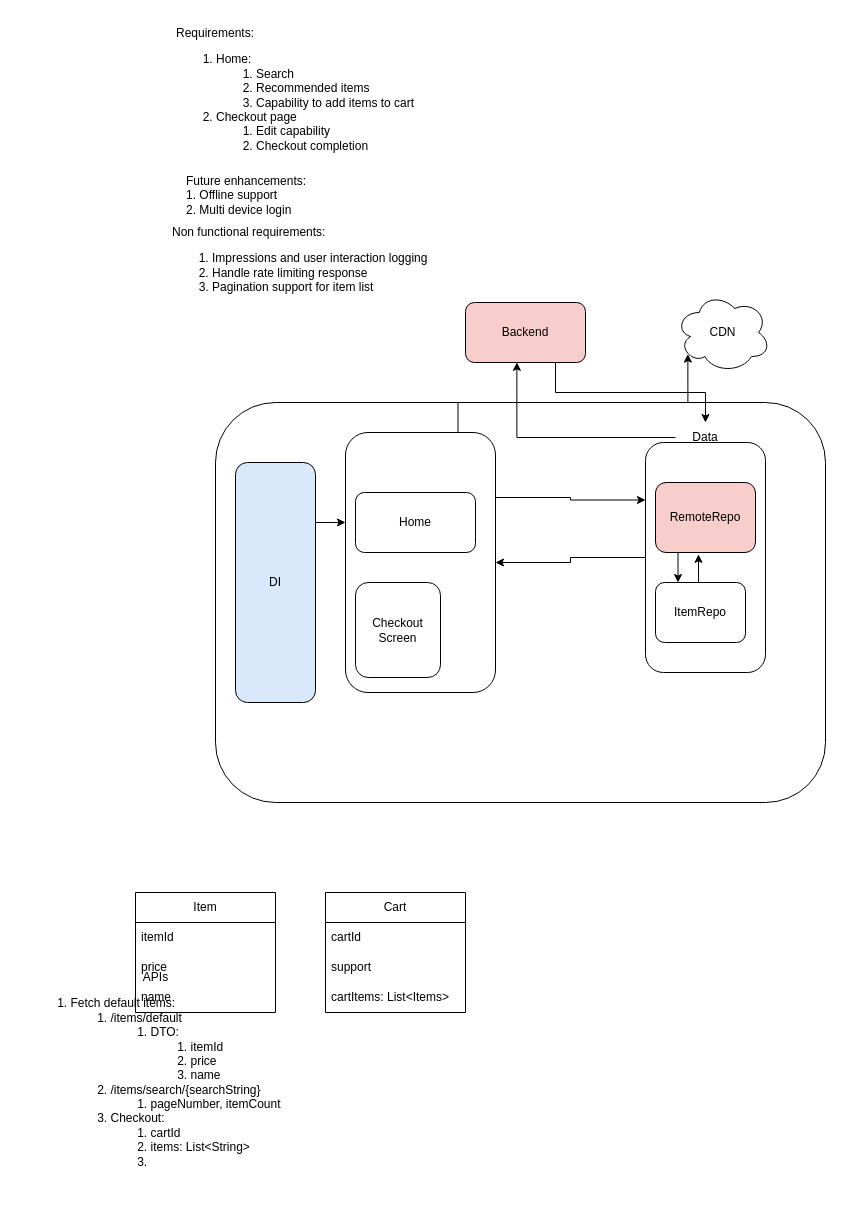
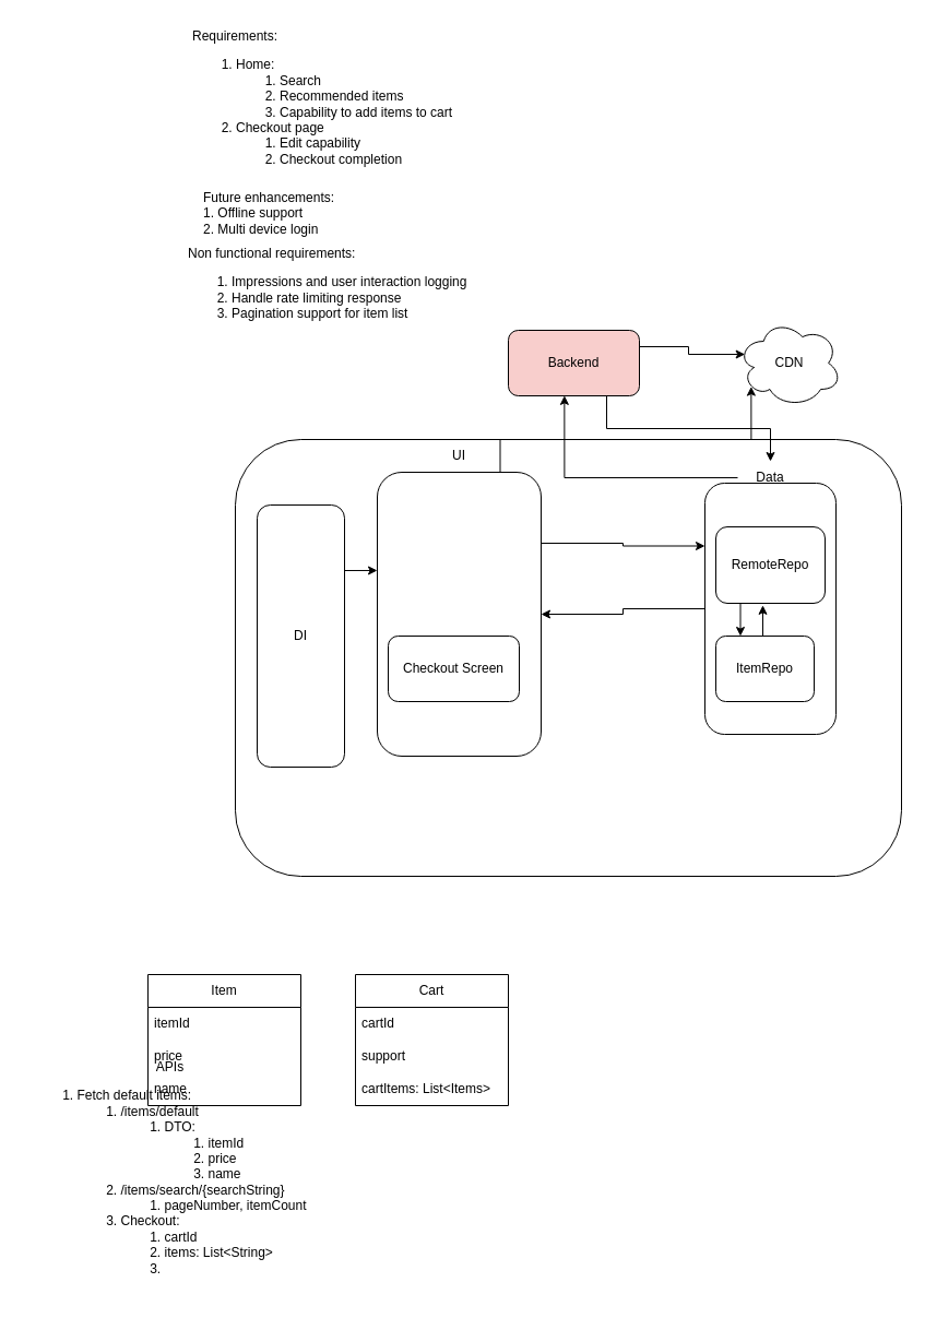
  <mxCell id="0" />
  <mxCell id="1" parent="0" />
  <mxCell id="2" value="Requirements:&lt;div&gt;&lt;ol&gt;&lt;li&gt;Home:&lt;/li&gt;&lt;ol&gt;&lt;li style=&quot;&quot;&gt;Search&lt;/li&gt;&lt;li style=&quot;&quot;&gt;Recommended items&lt;/li&gt;&lt;li style=&quot;&quot;&gt;Capability to add items to cart&lt;/li&gt;&lt;/ol&gt;&lt;li&gt;Checkout page&lt;/li&gt;&lt;ol&gt;&lt;li&gt;Edit capability&lt;/li&gt;&lt;li&gt;Checkout completion&lt;/li&gt;&lt;/ol&gt;&lt;/ol&gt;&lt;/div&gt;" style="text;html=1;align=left;verticalAlign=middle;resizable=0;points=[];autosize=1;strokeColor=none;fillColor=none;" vertex="1" parent="1"><mxGeometry x="174" y="20" width="260" height="150" as="geometry" /></mxCell>
  <mxCell id="3" value="Future enhancements:&lt;div&gt;1. Offline support&lt;/div&gt;&lt;div&gt;2. Multi device login&lt;/div&gt;" style="text;html=1;align=left;verticalAlign=middle;resizable=0;points=[];autosize=1;strokeColor=none;fillColor=none;" vertex="1" parent="1"><mxGeometry x="184" y="165" width="140" height="60" as="geometry" /></mxCell>
  <mxCell id="4" value="Non functional requirements:&lt;div&gt;&lt;ol&gt;&lt;li&gt;Impressions and user interaction logging&lt;/li&gt;&lt;li&gt;Handle rate limiting response&lt;/li&gt;&lt;li&gt;Pagination support for item list&lt;/li&gt;&lt;/ol&gt;&lt;/div&gt;" style="text;html=1;align=left;verticalAlign=middle;resizable=0;points=[];autosize=1;strokeColor=none;fillColor=none;" vertex="1" parent="1"><mxGeometry x="170" y="215" width="280" height="100" as="geometry" /></mxCell>
  <mxCell id="5" value="" style="rounded=1;whiteSpace=wrap;html=1;" vertex="1" parent="1"><mxGeometry x="215" y="402" width="610" height="400" as="geometry" /></mxCell>
- <mxCell id="6" value="Home" style="rounded=1;whiteSpace=wrap;html=1;" vertex="1" parent="1"><mxGeometry x="355" y="492" width="120" height="60" as="geometry" /></mxCell>
- <mxCell id="7" value="Checkout Screen" style="rounded=1;whiteSpace=wrap;html=1;" vertex="1" parent="1"><mxGeometry x="355" y="582" width="85" height="95" as="geometry" /></mxCell>
+ <mxCell id="7" value="Checkout Screen" style="rounded=1;whiteSpace=wrap;html=1;" vertex="1" parent="1"><mxGeometry x="355" y="582" width="120" height="60" as="geometry" /></mxCell>
  <mxCell id="8" style="edgeStyle=orthogonalEdgeStyle;rounded=0;orthogonalLoop=1;jettySize=auto;html=1;exitX=0;exitY=0.5;exitDx=0;exitDy=0;entryX=1;entryY=0.5;entryDx=0;entryDy=0;" edge="1" parent="1" source="9" target="20"><mxGeometry relative="1" as="geometry" /></mxCell>
  <mxCell id="9" value="" style="rounded=1;whiteSpace=wrap;html=1;" vertex="1" parent="1"><mxGeometry x="645" y="442" width="120" height="230" as="geometry" /></mxCell>
  <mxCell id="10" value="Data" style="text;html=1;align=center;verticalAlign=middle;whiteSpace=wrap;rounded=0;" vertex="1" parent="1"><mxGeometry x="675" y="422" width="60" height="30" as="geometry" /></mxCell>
  <mxCell id="11" style="edgeStyle=orthogonalEdgeStyle;rounded=0;orthogonalLoop=1;jettySize=auto;html=1;exitX=0.25;exitY=1;exitDx=0;exitDy=0;entryX=0.25;entryY=0;entryDx=0;entryDy=0;" edge="1" parent="1" source="12" target="13"><mxGeometry relative="1" as="geometry" /></mxCell>
- <mxCell id="12" value="RemoteRepo" style="rounded=1;whiteSpace=wrap;html=1;fillColor=#f8cecc;" vertex="1" parent="1"><mxGeometry x="655" y="482" width="100" height="70" as="geometry" /></mxCell>
+ <mxCell id="12" value="RemoteRepo" style="rounded=1;whiteSpace=wrap;html=1;" vertex="1" parent="1"><mxGeometry x="655" y="482" width="100" height="70" as="geometry" /></mxCell>
  <mxCell id="13" value="ItemRepo" style="rounded=1;whiteSpace=wrap;html=1;" vertex="1" parent="1"><mxGeometry x="655" y="582" width="90" height="60" as="geometry" /></mxCell>
  <mxCell id="14" style="edgeStyle=orthogonalEdgeStyle;rounded=0;orthogonalLoop=1;jettySize=auto;html=1;exitX=0.5;exitY=0;exitDx=0;exitDy=0;entryX=0.43;entryY=1.026;entryDx=0;entryDy=0;entryPerimeter=0;" edge="1" parent="1" source="13" target="12"><mxGeometry relative="1" as="geometry" /></mxCell>
  <mxCell id="15" style="edgeStyle=orthogonalEdgeStyle;rounded=0;orthogonalLoop=1;jettySize=auto;html=1;exitX=0.75;exitY=1;exitDx=0;exitDy=0;" edge="1" parent="1" source="16" target="10"><mxGeometry relative="1" as="geometry" /></mxCell>
  <mxCell id="16" value="Backend" style="rounded=1;whiteSpace=wrap;html=1;fillColor=#f8cecc;" vertex="1" parent="1"><mxGeometry x="465" y="302" width="120" height="60" as="geometry" /></mxCell>
  <mxCell id="17" value="CDN" style="ellipse;shape=cloud;whiteSpace=wrap;html=1;" vertex="1" parent="1"><mxGeometry x="675" y="292" width="95" height="80" as="geometry" /></mxCell>
+ <mxCell id="18" style="edgeStyle=orthogonalEdgeStyle;rounded=0;orthogonalLoop=1;jettySize=auto;html=1;exitX=1;exitY=0.25;exitDx=0;exitDy=0;entryX=0.07;entryY=0.4;entryDx=0;entryDy=0;entryPerimeter=0;" edge="1" parent="1" source="16" target="17"><mxGeometry relative="1" as="geometry" /></mxCell>
  <mxCell id="19" style="edgeStyle=orthogonalEdgeStyle;rounded=0;orthogonalLoop=1;jettySize=auto;html=1;exitX=1;exitY=0.25;exitDx=0;exitDy=0;entryX=0;entryY=0.25;entryDx=0;entryDy=0;" edge="1" parent="1" source="20" target="9"><mxGeometry relative="1" as="geometry" /></mxCell>
  <mxCell id="20" value="" style="rounded=1;whiteSpace=wrap;html=1;fillColor=none;" vertex="1" parent="1"><mxGeometry x="345" y="432" width="150" height="260" as="geometry" /></mxCell>
  <mxCell id="21" style="edgeStyle=orthogonalEdgeStyle;rounded=0;orthogonalLoop=1;jettySize=auto;html=1;exitX=0;exitY=0.5;exitDx=0;exitDy=0;entryX=0.428;entryY=0.997;entryDx=0;entryDy=0;entryPerimeter=0;" edge="1" parent="1" source="10" target="16"><mxGeometry relative="1" as="geometry" /></mxCell>
- <mxCell id="23" value="DI" style="rounded=1;whiteSpace=wrap;html=1;fillColor=#dae8fc;" vertex="1" parent="1"><mxGeometry x="235" y="462" width="80" height="240" as="geometry" /></mxCell>
+ <mxCell id="22" value="UI" style="text;html=1;align=center;verticalAlign=middle;whiteSpace=wrap;rounded=0;" vertex="1" parent="1"><mxGeometry x="390" y="402" width="60" height="30" as="geometry" /></mxCell>
+ <mxCell id="23" value="DI" style="rounded=1;whiteSpace=wrap;html=1;" vertex="1" parent="1"><mxGeometry x="235" y="462" width="80" height="240" as="geometry" /></mxCell>
  <mxCell id="24" style="edgeStyle=orthogonalEdgeStyle;rounded=0;orthogonalLoop=1;jettySize=auto;html=1;exitX=1;exitY=0.25;exitDx=0;exitDy=0;entryX=0;entryY=0.346;entryDx=0;entryDy=0;entryPerimeter=0;" edge="1" parent="1" source="23" target="20"><mxGeometry relative="1" as="geometry" /></mxCell>
  <mxCell id="25" style="edgeStyle=orthogonalEdgeStyle;rounded=0;orthogonalLoop=1;jettySize=auto;html=1;exitX=0.75;exitY=0;exitDx=0;exitDy=0;entryX=0.13;entryY=0.77;entryDx=0;entryDy=0;entryPerimeter=0;" edge="1" parent="1" source="20" target="17"><mxGeometry relative="1" as="geometry" /></mxCell>
  <mxCell id="26" value="Item" style="swimlane;fontStyle=0;childLayout=stackLayout;horizontal=1;startSize=30;horizontalStack=0;resizeParent=1;resizeParentMax=0;resizeLast=0;collapsible=1;marginBottom=0;whiteSpace=wrap;html=1;" vertex="1" parent="1"><mxGeometry x="135" y="892" width="140" height="120" as="geometry" /></mxCell>
  <mxCell id="27" value="itemId" style="text;strokeColor=none;fillColor=none;align=left;verticalAlign=middle;spacingLeft=4;spacingRight=4;overflow=hidden;points=[[0,0.5],[1,0.5]];portConstraint=eastwest;rotatable=0;whiteSpace=wrap;html=1;" vertex="1" parent="26"><mxGeometry y="30" width="140" height="30" as="geometry" /></mxCell>
  <mxCell id="28" value="price" style="text;strokeColor=none;fillColor=none;align=left;verticalAlign=middle;spacingLeft=4;spacingRight=4;overflow=hidden;points=[[0,0.5],[1,0.5]];portConstraint=eastwest;rotatable=0;whiteSpace=wrap;html=1;" vertex="1" parent="26"><mxGeometry y="60" width="140" height="30" as="geometry" /></mxCell>
  <mxCell id="29" value="name" style="text;strokeColor=none;fillColor=none;align=left;verticalAlign=middle;spacingLeft=4;spacingRight=4;overflow=hidden;points=[[0,0.5],[1,0.5]];portConstraint=eastwest;rotatable=0;whiteSpace=wrap;html=1;" vertex="1" parent="26"><mxGeometry y="90" width="140" height="30" as="geometry" /></mxCell>
  <mxCell id="30" value="Cart" style="swimlane;fontStyle=0;childLayout=stackLayout;horizontal=1;startSize=30;horizontalStack=0;resizeParent=1;resizeParentMax=0;resizeLast=0;collapsible=1;marginBottom=0;whiteSpace=wrap;html=1;" vertex="1" parent="1"><mxGeometry x="325" y="892" width="140" height="120" as="geometry" /></mxCell>
  <mxCell id="31" value="cartId" style="text;strokeColor=none;fillColor=none;align=left;verticalAlign=middle;spacingLeft=4;spacingRight=4;overflow=hidden;points=[[0,0.5],[1,0.5]];portConstraint=eastwest;rotatable=0;whiteSpace=wrap;html=1;" vertex="1" parent="30"><mxGeometry y="30" width="140" height="30" as="geometry" /></mxCell>
  <mxCell id="32" value="support" style="text;strokeColor=none;fillColor=none;align=left;verticalAlign=middle;spacingLeft=4;spacingRight=4;overflow=hidden;points=[[0,0.5],[1,0.5]];portConstraint=eastwest;rotatable=0;whiteSpace=wrap;html=1;" vertex="1" parent="30"><mxGeometry y="60" width="140" height="30" as="geometry" /></mxCell>
  <mxCell id="33" value="cartItems: List&amp;lt;Items&amp;gt;" style="text;strokeColor=none;fillColor=none;align=left;verticalAlign=middle;spacingLeft=4;spacingRight=4;overflow=hidden;points=[[0,0.5],[1,0.5]];portConstraint=eastwest;rotatable=0;whiteSpace=wrap;html=1;" vertex="1" parent="30"><mxGeometry y="90" width="140" height="30" as="geometry" /></mxCell>
  <mxCell id="34" value="APIs&lt;br&gt;&lt;div style=&quot;text-align: left;&quot;&gt;&lt;ol&gt;&lt;li&gt;Fetch default items:&lt;/li&gt;&lt;ol&gt;&lt;li&gt;/items/default&lt;/li&gt;&lt;ol&gt;&lt;li&gt;DTO:&lt;/li&gt;&lt;ol&gt;&lt;li&gt;itemId&lt;/li&gt;&lt;li&gt;price&lt;/li&gt;&lt;li&gt;name&lt;/li&gt;&lt;/ol&gt;&lt;/ol&gt;&lt;li&gt;/items/search/{searchString}&lt;/li&gt;&lt;ol&gt;&lt;li&gt;pageNumber, itemCount&lt;/li&gt;&lt;/ol&gt;&lt;li&gt;Checkout:&lt;/li&gt;&lt;ol&gt;&lt;li&gt;cartId&lt;/li&gt;&lt;li&gt;items: List&amp;lt;String&amp;gt;&lt;/li&gt;&lt;li&gt;&lt;br&gt;&lt;/li&gt;&lt;/ol&gt;&lt;/ol&gt;&lt;/ol&gt;&lt;/div&gt;" style="text;html=1;align=center;verticalAlign=middle;resizable=0;points=[];autosize=1;strokeColor=none;fillColor=none;" vertex="1" parent="1"><mxGeometry x="20" y="965" width="270" height="220" as="geometry" /></mxCell>
